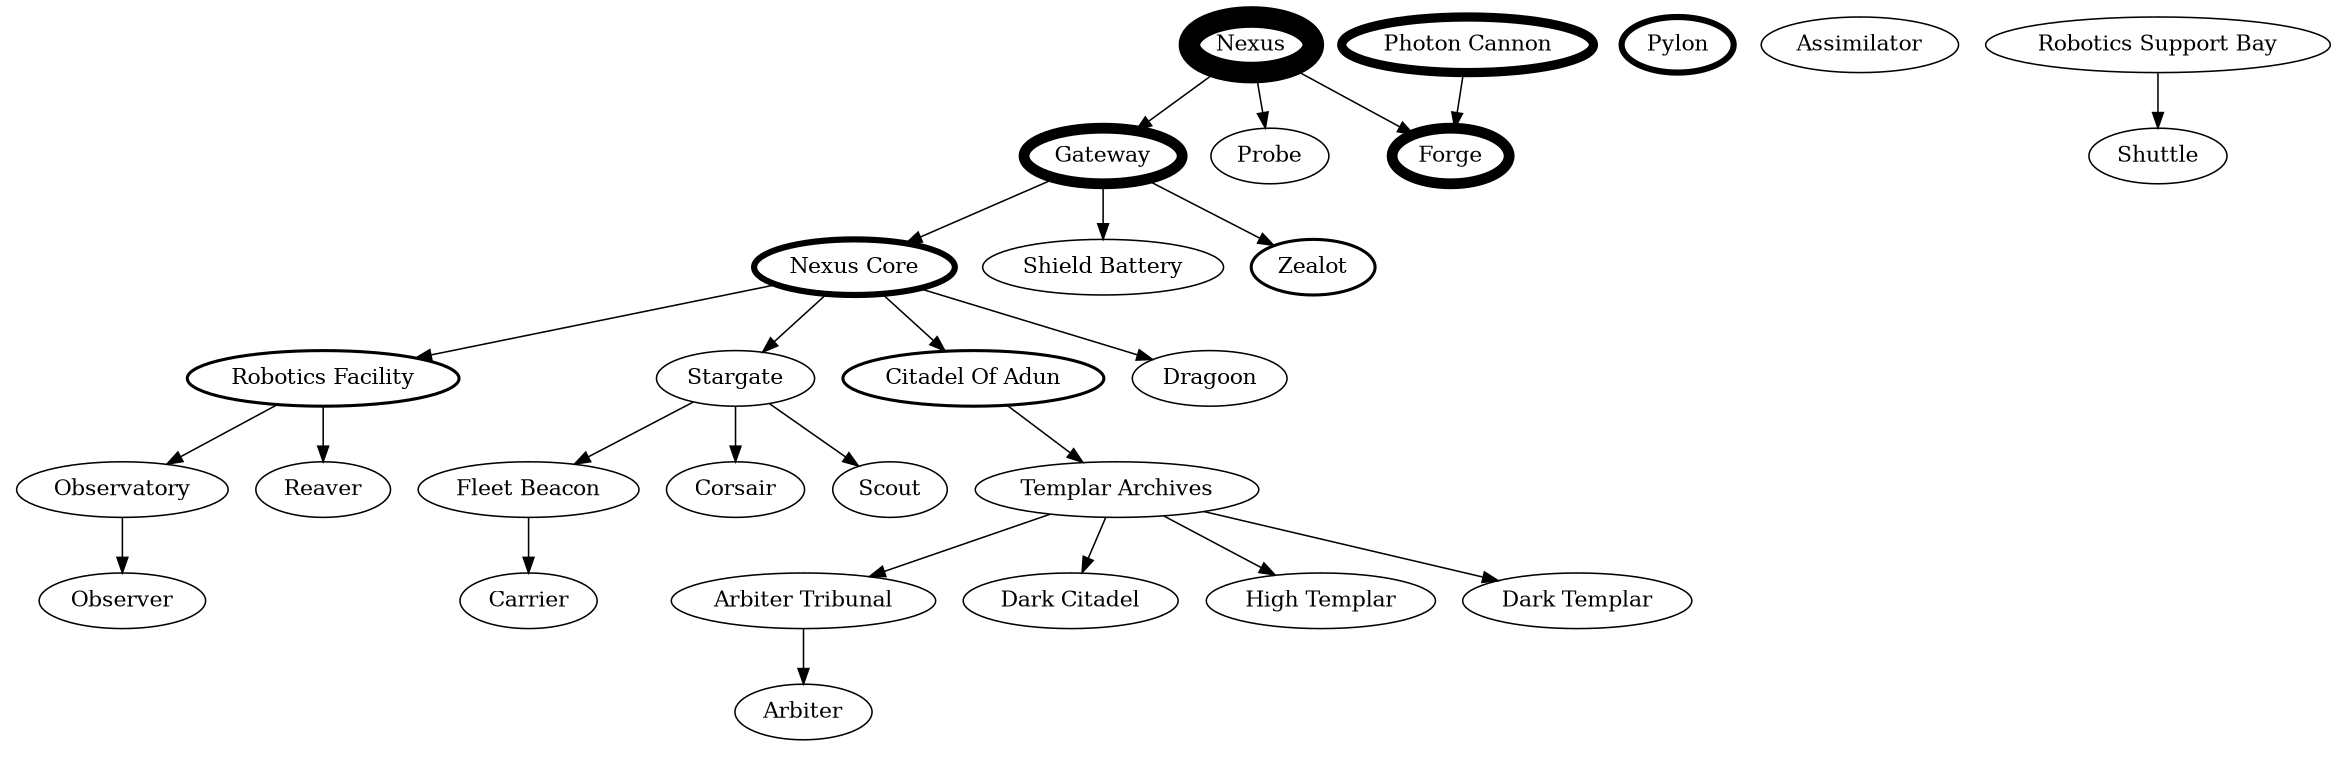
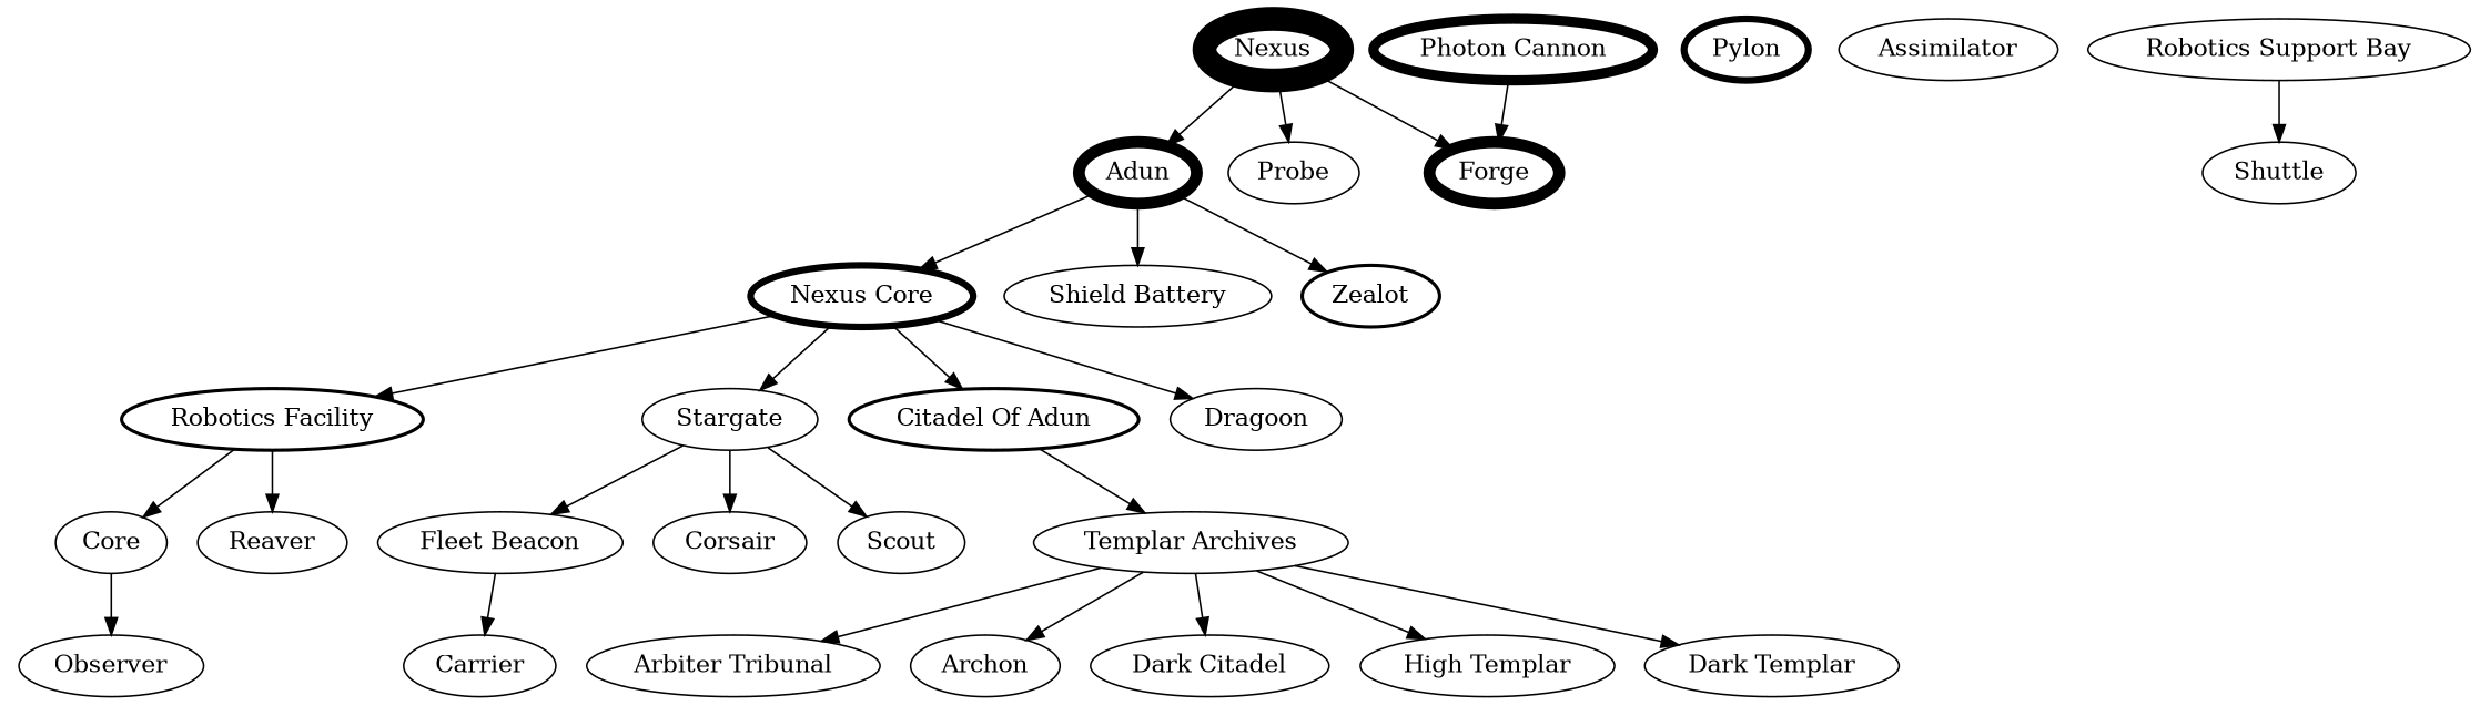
  digraph {
    node [depth=5 penwidth=1 strength=1 x=0 y=0 z=0]
    n1 [depth=0 label=Nexus penwidth=14 strength=14]
-   n2 [depth=1 label=Gateway penwidth=7 strength=7]
+   n2 [depth=1 label=Adun penwidth=7 strength=7]
    n3 [depth=1 label=Forge penwidth=7 strength=7]
    n4 [depth=1 label=Probe]
    n5 [depth=2 label="Nexus Core" penwidth=4 strength=4]
    n6 [depth=2 label="Shield Battery"]
    n7 [depth=2 label=Zealot penwidth=2 strength=2]
    n8 [depth=2147483647 label=Pylon penwidth=4 strength=4]
    n9 [depth=2147483647 label=Assimilator]
    n10 [depth=3 label="Robotics Facility" penwidth=2 strength=2]
    n11 [depth=3 label=Stargate]
    n12 [depth=3 label="Citadel Of Adun" penwidth=2 strength=2]
    n13 [depth=3 label=Dragoon]
    n14 [depth=2 label="Photon Cannon" penwidth=6 strength=6]
-   n15 [depth=4 label=Observatory]
+   n15 [depth=4 label=Core]
    n16 [depth=4 label=Reaver]
    n17 [depth=4 label="Fleet Beacon"]
    n18 [depth=4 label=Corsair]
    n19 [depth=4 label=Scout]
    n20 [depth=4 label="Templar Archives"]
    n21 [depth=4 label="Robotics Support Bay"]
    n22 [label=Shuttle]
    n23 [label=Observer]
    n24 [label=Carrier]
    n25 [label="Arbiter Tribunal"]
+   n26 [label=Archon]
    n27 [label="Dark Citadel"]
    n28 [label="High Templar"]
    n29 [label="Dark Templar"]
-   n30 [depth=6 label=Arbiter]
    n1 -> n2
    n1 -> n3
    n1 -> n4
    n2 -> n5
    n2 -> n6
    n2 -> n7
    n5 -> n10
    n5 -> n11
    n5 -> n12
    n5 -> n13
    n10 -> n15
    n10 -> n16
    n11 -> n17
    n11 -> n18
    n11 -> n19
    n12 -> n20
    n14 -> n3
    n15 -> n23
    n17 -> n24
    n20 -> n25
+   n20 -> n26
    n20 -> n27
    n20 -> n28
    n20 -> n29
    n21 -> n22
-   n25 -> n30
  }
